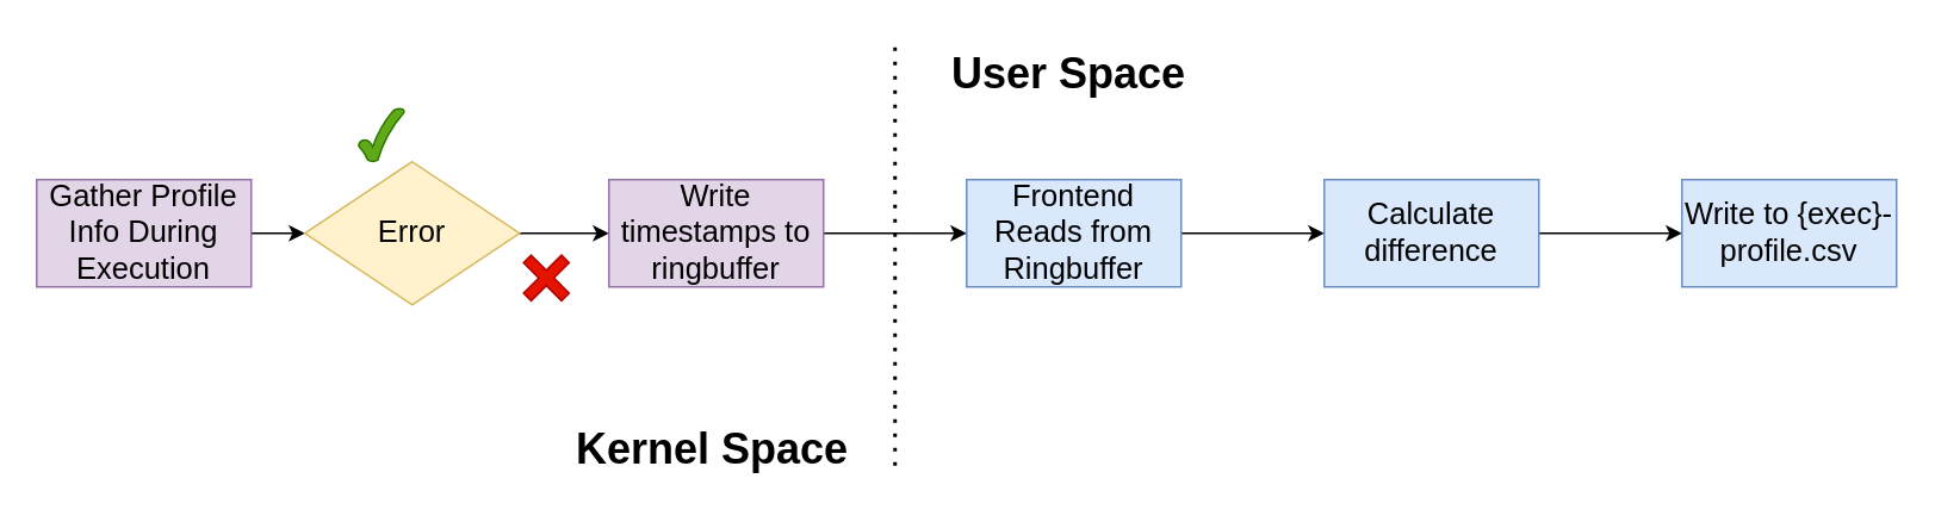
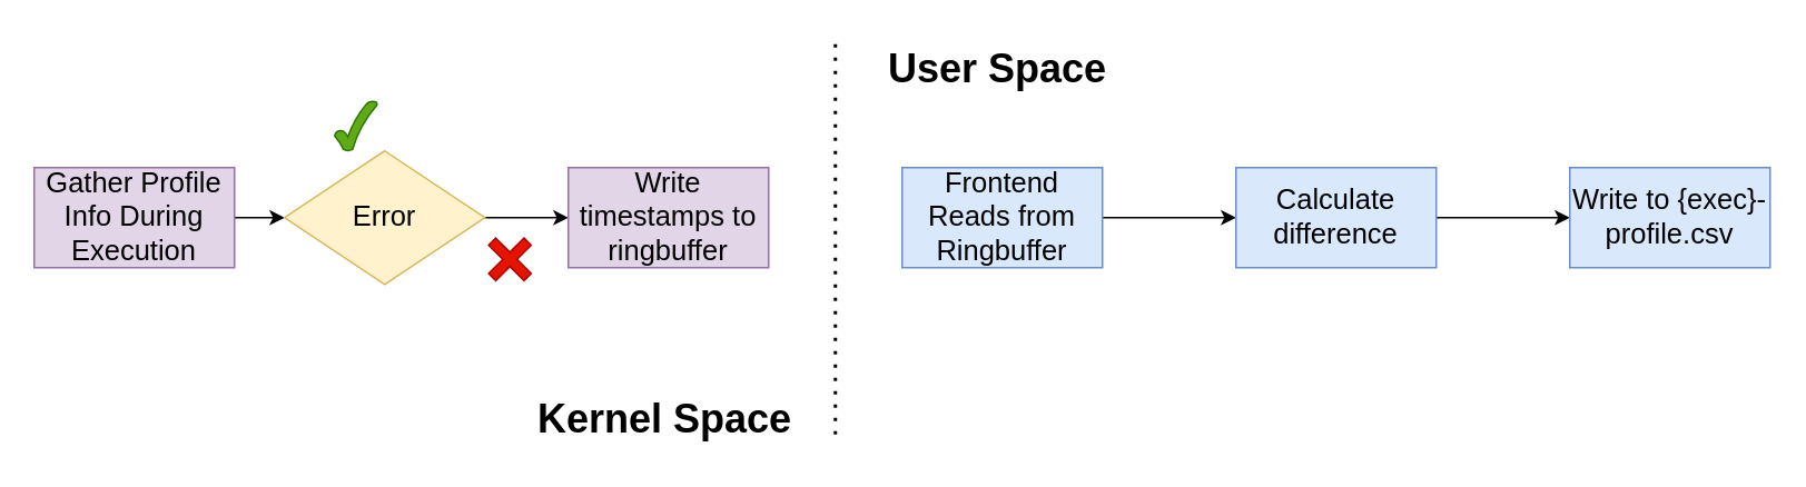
  <mxCell id="0" />
  <mxCell id="1" parent="0" />
  <mxCell id="2" style="edgeStyle=orthogonalEdgeStyle;rounded=0;orthogonalLoop=1;jettySize=auto;html=1;exitX=1;exitY=0.5;exitDx=0;exitDy=0;entryX=0;entryY=0.5;entryDx=0;entryDy=0;" parent="1" source="3" target="5" edge="1"><mxGeometry relative="1" as="geometry" /></mxCell>
  <mxCell id="3" value="&lt;font style=&quot;font-size: 17px;&quot;&gt;Gather Profile Info During Execution&lt;/font&gt;" style="rounded=1;whiteSpace=wrap;html=1;fillColor=#e1d5e7;strokeColor=#9673a6;arcSize=0;" parent="1" vertex="1"><mxGeometry x="20" y="100" width="120" height="60" as="geometry" /></mxCell>
  <mxCell id="4" value="" style="edgeStyle=orthogonalEdgeStyle;rounded=0;orthogonalLoop=1;jettySize=auto;html=1;" parent="1" source="5" target="9" edge="1"><mxGeometry relative="1" as="geometry" /></mxCell>
  <mxCell id="5" value="&lt;font style=&quot;font-size: 17px;&quot;&gt;Error&lt;/font&gt;" style="rhombus;whiteSpace=wrap;html=1;fillColor=#fff2cc;strokeColor=#d6b656;" parent="1" vertex="1"><mxGeometry x="170" y="90" width="120" height="80" as="geometry" /></mxCell>
  <mxCell id="6" value="" style="shape=cross;whiteSpace=wrap;html=1;rotation=45;fillColor=#e51400;fontColor=#ffffff;strokeColor=#B20000;" parent="1" vertex="1"><mxGeometry x="290" y="140" width="30" height="30" as="geometry" /></mxCell>
  <mxCell id="7" value="" style="verticalLabelPosition=bottom;verticalAlign=top;html=1;shape=mxgraph.basic.tick;fillColor=#60a917;fontColor=#ffffff;strokeColor=#2D7600;" parent="1" vertex="1"><mxGeometry x="200" y="60" width="25.5" height="30" as="geometry" /></mxCell>
- <mxCell id="8" value="" style="edgeStyle=orthogonalEdgeStyle;rounded=0;orthogonalLoop=1;jettySize=auto;html=1;" parent="1" source="9" target="11" edge="1"><mxGeometry relative="1" as="geometry" /></mxCell>
  <mxCell id="9" value="&lt;font style=&quot;font-size: 17px;&quot;&gt;Write timestamps to ringbuffer&lt;/font&gt;" style="whiteSpace=wrap;html=1;fillColor=#e1d5e7;strokeColor=#9673a6;" parent="1" vertex="1"><mxGeometry x="340" y="100" width="120" height="60" as="geometry" /></mxCell>
  <mxCell id="10" value="" style="edgeStyle=orthogonalEdgeStyle;rounded=0;orthogonalLoop=1;jettySize=auto;html=1;fontSize=17;" parent="1" source="11" target="13" edge="1"><mxGeometry relative="1" as="geometry" /></mxCell>
  <mxCell id="11" value="Frontend Reads from Ringbuffer" style="whiteSpace=wrap;html=1;fillColor=#dae8fc;strokeColor=#6c8ebf;fontSize=17;" parent="1" vertex="1"><mxGeometry x="540" y="100" width="120" height="60" as="geometry" /></mxCell>
  <mxCell id="12" value="" style="edgeStyle=orthogonalEdgeStyle;rounded=0;orthogonalLoop=1;jettySize=auto;html=1;fontSize=17;" parent="1" source="13" target="14" edge="1"><mxGeometry relative="1" as="geometry" /></mxCell>
  <mxCell id="13" value="Calculate difference" style="whiteSpace=wrap;html=1;fillColor=#dae8fc;strokeColor=#6c8ebf;fontSize=17;" parent="1" vertex="1"><mxGeometry x="740" y="100" width="120" height="60" as="geometry" /></mxCell>
  <mxCell id="14" value="Write to {exec}-profile.csv" style="whiteSpace=wrap;html=1;fillColor=#dae8fc;strokeColor=#6c8ebf;fontSize=17;" parent="1" vertex="1"><mxGeometry x="940" y="100" width="120" height="60" as="geometry" /></mxCell>
  <mxCell id="15" value="" style="endArrow=none;dashed=1;html=1;dashPattern=1 3;strokeWidth=2;rounded=0;" edge="1" parent="1"><mxGeometry width="50" height="50" relative="1" as="geometry"><mxPoint x="500" y="260" as="sourcePoint" /><mxPoint x="500" y="20" as="targetPoint" /></mxGeometry></mxCell>
  <mxCell id="16" value="&lt;h1 style=&quot;margin-top: 0px;&quot;&gt;Kernel Space&lt;/h1&gt;" style="text;html=1;whiteSpace=wrap;overflow=hidden;rounded=0;" vertex="1" parent="1"><mxGeometry x="320" y="230" width="180" height="40" as="geometry" /></mxCell>
  <mxCell id="17" value="&lt;h1 style=&quot;margin-top: 0px;&quot;&gt;User Space&lt;/h1&gt;" style="text;html=1;whiteSpace=wrap;overflow=hidden;rounded=0;" vertex="1" parent="1"><mxGeometry x="530" y="20" width="180" height="40" as="geometry" /></mxCell>
